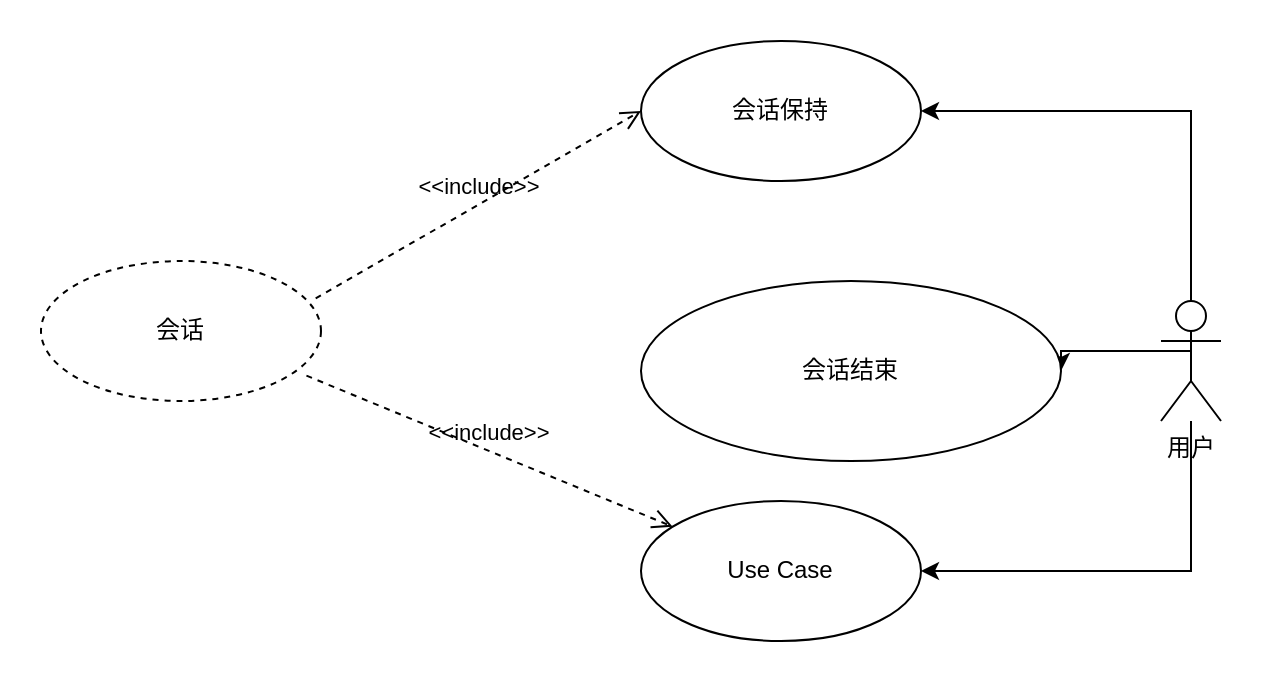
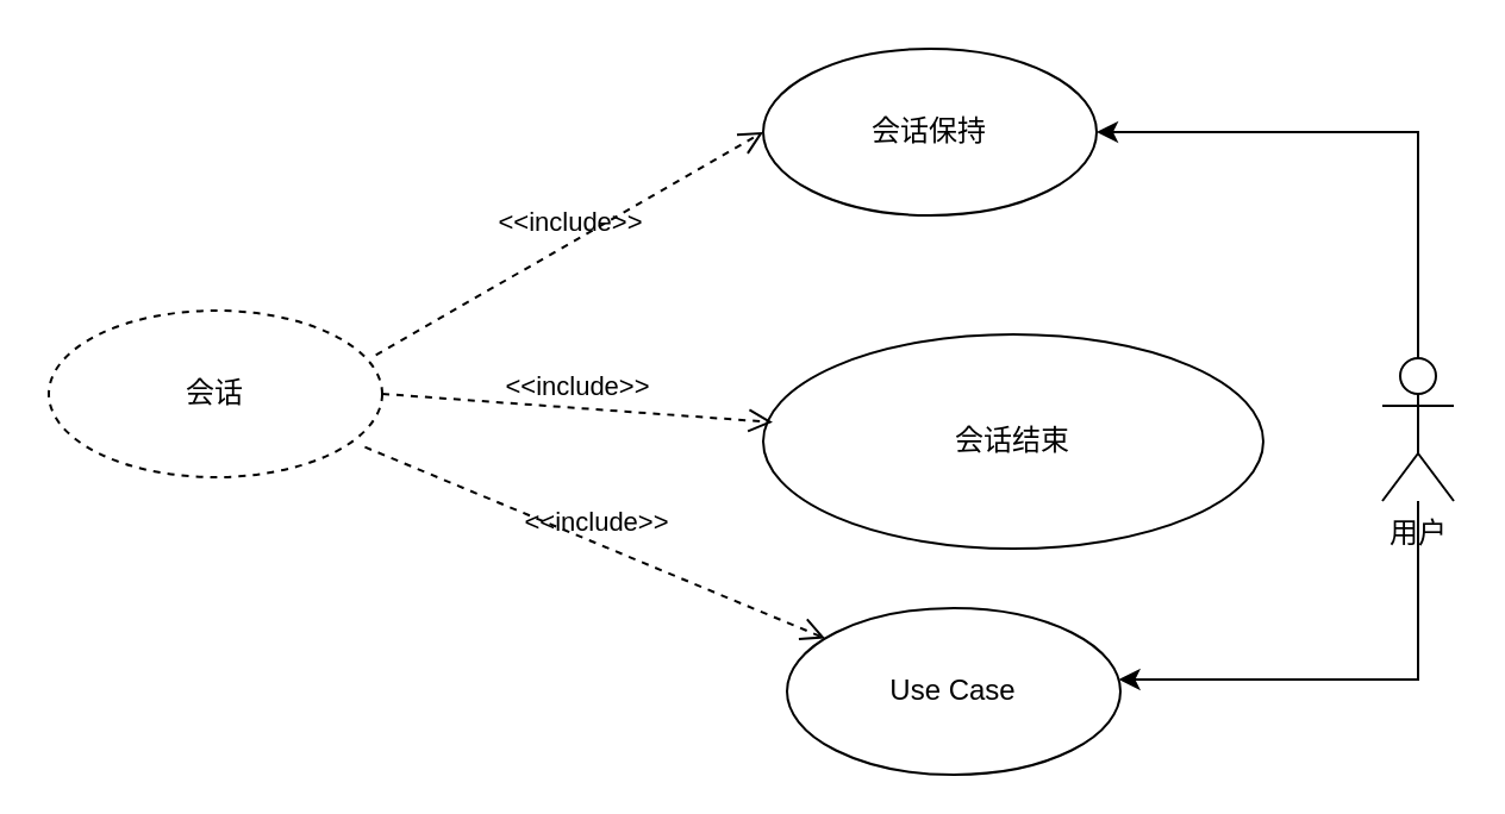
  <mxCell id="0" />
  <mxCell id="1" parent="0" />
  <mxCell id="2" value="会话" style="ellipse;whiteSpace=wrap;html=1;dashed=1;" vertex="1" parent="1"><mxGeometry x="20" y="130" width="140" height="70" as="geometry" /></mxCell>
  <mxCell id="3" style="edgeStyle=orthogonalEdgeStyle;rounded=0;orthogonalLoop=1;jettySize=auto;html=1;exitX=0.5;exitY=0;exitDx=0;exitDy=0;exitPerimeter=0;" edge="1" parent="1" source="6" target="7"><mxGeometry relative="1" as="geometry"><Array as="points"><mxPoint x="595" y="55" /></Array></mxGeometry></mxCell>
- <mxCell id="4" style="edgeStyle=orthogonalEdgeStyle;rounded=0;orthogonalLoop=1;jettySize=auto;html=1;exitX=0.5;exitY=0.5;exitDx=0;exitDy=0;exitPerimeter=0;entryX=1;entryY=0.5;entryDx=0;entryDy=0;" edge="1" parent="1" source="6" target="8"><mxGeometry relative="1" as="geometry"><Array as="points"><mxPoint x="595" y="175" /></Array></mxGeometry></mxCell>
  <mxCell id="5" style="edgeStyle=orthogonalEdgeStyle;rounded=0;orthogonalLoop=1;jettySize=auto;html=1;" edge="1" parent="1" source="6" target="9"><mxGeometry relative="1" as="geometry"><Array as="points"><mxPoint x="595" y="285" /></Array></mxGeometry></mxCell>
  <mxCell id="6" value="用户" style="shape=umlActor;verticalLabelPosition=bottom;verticalAlign=top;html=1;" vertex="1" parent="1"><mxGeometry x="580" y="150" width="30" height="60" as="geometry" /></mxCell>
  <mxCell id="7" value="会话保持" style="ellipse;whiteSpace=wrap;html=1;" vertex="1" parent="1"><mxGeometry x="320" y="20" width="140" height="70" as="geometry" /></mxCell>
  <mxCell id="8" value="会话结束" style="ellipse;whiteSpace=wrap;html=1;" vertex="1" parent="1"><mxGeometry x="320" y="140" width="210" height="90" as="geometry" /></mxCell>
- <mxCell id="9" value="Use Case" style="ellipse;whiteSpace=wrap;html=1;" vertex="1" parent="1"><mxGeometry x="320" y="250" width="140" height="70" as="geometry" /></mxCell>
+ <mxCell id="9" value="Use Case" style="ellipse;whiteSpace=wrap;html=1;" vertex="1" parent="1"><mxGeometry x="330" y="255" width="140" height="70" as="geometry" /></mxCell>
  <mxCell id="10" value="&amp;lt;&amp;lt;include&amp;gt;&amp;gt;" style="endArrow=open;startArrow=none;endFill=0;startFill=0;endSize=8;html=1;verticalAlign=bottom;dashed=1;labelBackgroundColor=none;rounded=0;entryX=0;entryY=0.5;entryDx=0;entryDy=0;exitX=0.981;exitY=0.267;exitDx=0;exitDy=0;exitPerimeter=0;" edge="1" parent="1" source="2" target="7"><mxGeometry width="160" relative="1" as="geometry"><mxPoint x="160" y="160" as="sourcePoint" /><mxPoint x="320" y="170" as="targetPoint" /></mxGeometry></mxCell>
+ <mxCell id="11" value="&amp;lt;&amp;lt;include&amp;gt;&amp;gt;" style="endArrow=open;startArrow=none;endFill=0;startFill=0;endSize=8;html=1;verticalAlign=bottom;dashed=1;labelBackgroundColor=none;rounded=0;exitX=1;exitY=0.5;exitDx=0;exitDy=0;entryX=0.019;entryY=0.41;entryDx=0;entryDy=0;entryPerimeter=0;" edge="1" parent="1" source="2" target="8"><mxGeometry width="160" relative="1" as="geometry"><mxPoint x="150" y="249" as="sourcePoint" /><mxPoint x="310" y="249" as="targetPoint" /></mxGeometry></mxCell>
  <mxCell id="12" value="&amp;lt;&amp;lt;include&amp;gt;&amp;gt;" style="endArrow=open;startArrow=none;endFill=0;startFill=0;endSize=8;html=1;verticalAlign=bottom;dashed=1;labelBackgroundColor=none;rounded=0;exitX=0.948;exitY=0.819;exitDx=0;exitDy=0;exitPerimeter=0;" edge="1" parent="1" source="2" target="9"><mxGeometry width="160" relative="1" as="geometry"><mxPoint x="120" y="350" as="sourcePoint" /><mxPoint x="280" y="350" as="targetPoint" /></mxGeometry></mxCell>
